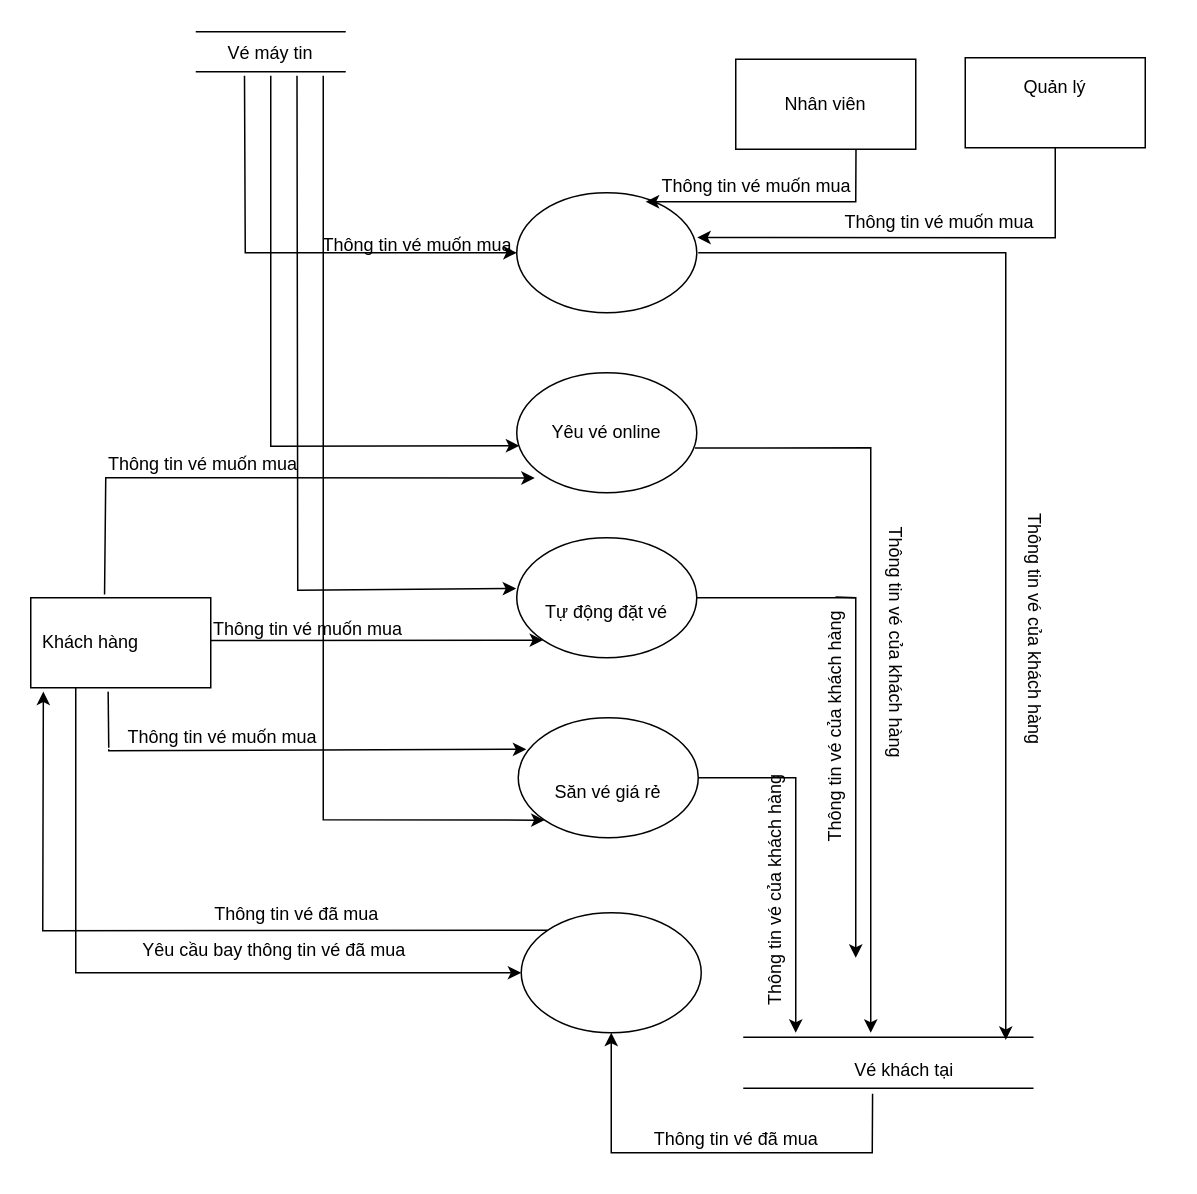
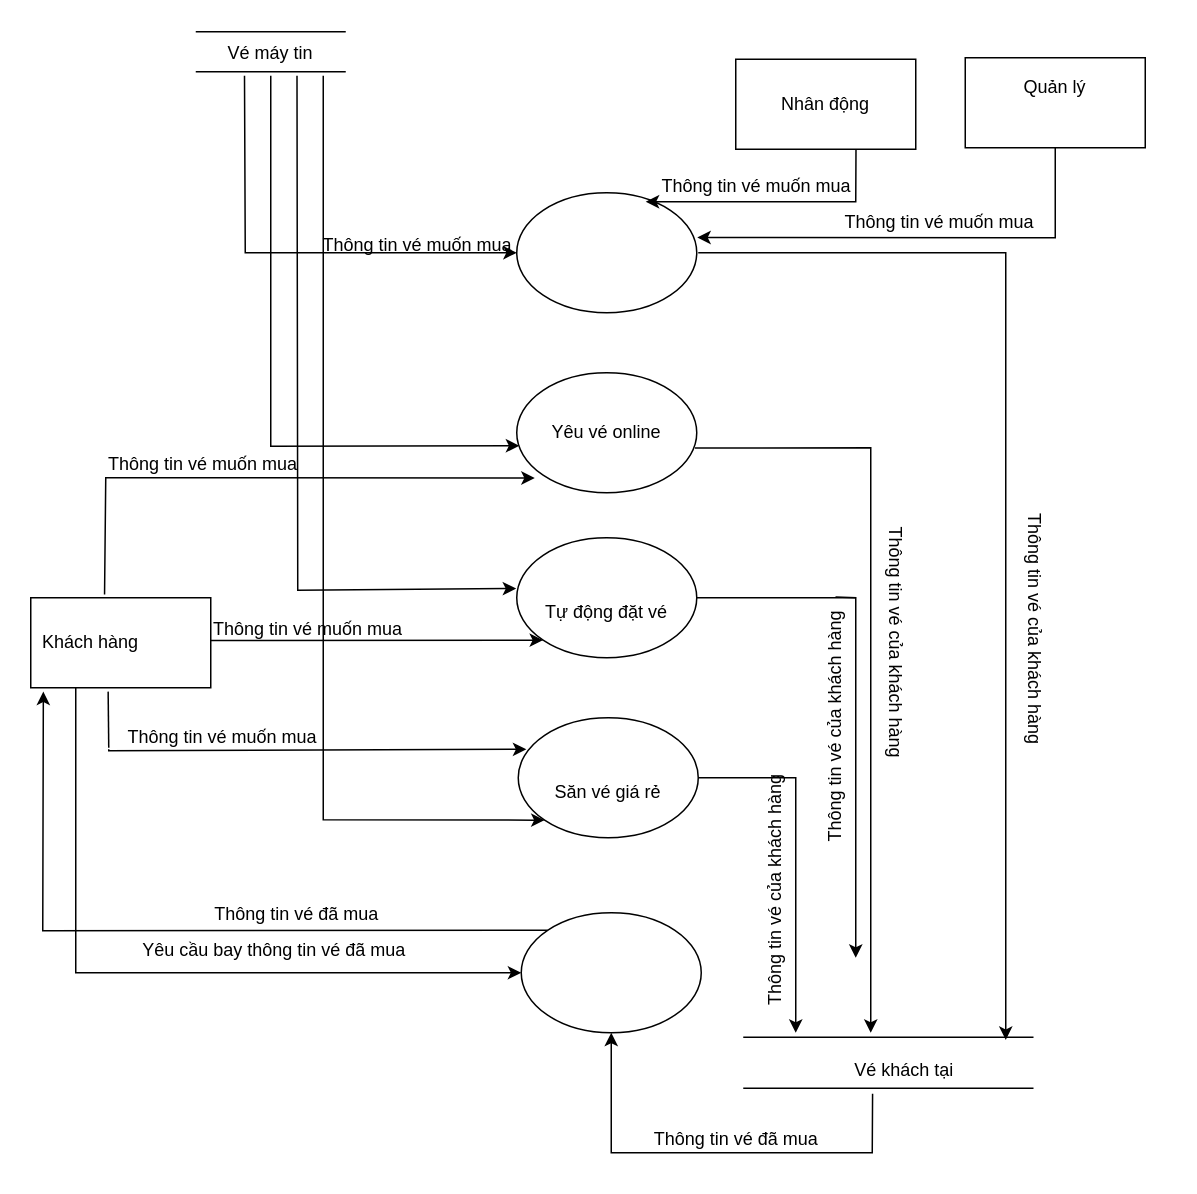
  <mxCell id="0" />
  <mxCell id="1" parent="0" />
  <mxCell id="2" value="" style="shape=link;html=1;rounded=0;width=26.552;" parent="1" edge="1"><mxGeometry width="100" relative="1" as="geometry"><mxPoint x="130" y="34" as="sourcePoint" /><mxPoint x="230" y="34" as="targetPoint" /><Array as="points"><mxPoint x="170" y="34" /></Array></mxGeometry></mxCell>
  <mxCell id="3" value="Vé máy tin" style="text;html=1;strokeColor=none;fillColor=none;align=center;verticalAlign=middle;whiteSpace=wrap;rounded=0;" parent="1" vertex="1"><mxGeometry x="145" y="20" width="70" height="30" as="geometry" /></mxCell>
  <mxCell id="4" value="" style="ellipse;whiteSpace=wrap;html=1;" parent="1" vertex="1"><mxGeometry x="344" y="128" width="120" height="80" as="geometry" /></mxCell>
  <mxCell id="5" value="" style="ellipse;whiteSpace=wrap;html=1;" parent="1" vertex="1"><mxGeometry x="344" y="248" width="120" height="80" as="geometry" /></mxCell>
  <mxCell id="6" value="Yêu vé online" style="text;html=1;strokeColor=none;fillColor=none;align=center;verticalAlign=middle;whiteSpace=wrap;rounded=0;" parent="1" vertex="1"><mxGeometry x="364" y="273" width="80" height="30" as="geometry" /></mxCell>
  <mxCell id="7" value="" style="ellipse;whiteSpace=wrap;html=1;" parent="1" vertex="1"><mxGeometry x="344" y="358" width="120" height="80" as="geometry" /></mxCell>
  <mxCell id="8" value="" style="ellipse;whiteSpace=wrap;html=1;" parent="1" vertex="1"><mxGeometry x="345" y="478" width="120" height="80" as="geometry" /></mxCell>
  <mxCell id="9" value="Săn vé giá rẻ" style="text;html=1;strokeColor=none;fillColor=none;align=center;verticalAlign=middle;whiteSpace=wrap;rounded=0;" parent="1" vertex="1"><mxGeometry x="365" y="513" width="80" height="30" as="geometry" /></mxCell>
  <mxCell id="10" value="Tự động đặt vé" style="text;html=1;strokeColor=none;fillColor=none;align=center;verticalAlign=middle;whiteSpace=wrap;rounded=0;" parent="1" vertex="1"><mxGeometry x="359" y="393" width="90" height="30" as="geometry" /></mxCell>
  <mxCell id="11" value="" style="rounded=0;whiteSpace=wrap;html=1;" parent="1" vertex="1"><mxGeometry x="20" y="398" width="120" height="60" as="geometry" /></mxCell>
  <mxCell id="12" value="Khách hàng" style="text;html=1;strokeColor=none;fillColor=none;align=center;verticalAlign=middle;whiteSpace=wrap;rounded=0;" parent="1" vertex="1"><mxGeometry x="25" y="413" width="70" height="30" as="geometry" /></mxCell>
  <mxCell id="13" value="" style="endArrow=classic;html=1;rounded=0;exitX=0.25;exitY=1;exitDx=0;exitDy=0;entryX=0;entryY=0.5;entryDx=0;entryDy=0;" parent="1" source="3" target="4" edge="1"><mxGeometry width="50" height="50" relative="1" as="geometry"><mxPoint x="300" y="288" as="sourcePoint" /><mxPoint x="260" y="278" as="targetPoint" /><Array as="points"><mxPoint x="163" y="168" /></Array></mxGeometry></mxCell>
  <mxCell id="14" value="" style="endArrow=classic;html=1;rounded=0;entryX=0.014;entryY=0.608;entryDx=0;entryDy=0;entryPerimeter=0;exitX=0.5;exitY=1;exitDx=0;exitDy=0;" parent="1" source="3" target="5" edge="1"><mxGeometry width="50" height="50" relative="1" as="geometry"><mxPoint x="300" y="288" as="sourcePoint" /><mxPoint x="350" y="238" as="targetPoint" /><Array as="points"><mxPoint x="180" y="175" /><mxPoint x="180" y="297" /></Array></mxGeometry></mxCell>
  <mxCell id="15" value="" style="endArrow=classic;html=1;rounded=0;exitX=0.75;exitY=1;exitDx=0;exitDy=0;entryX=-0.003;entryY=0.423;entryDx=0;entryDy=0;entryPerimeter=0;" parent="1" source="3" target="7" edge="1"><mxGeometry width="50" height="50" relative="1" as="geometry"><mxPoint x="221" y="443" as="sourcePoint" /><mxPoint x="340" y="393" as="targetPoint" /><Array as="points"><mxPoint x="198" y="393" /></Array></mxGeometry></mxCell>
  <mxCell id="16" value="" style="endArrow=classic;html=1;rounded=0;exitX=1;exitY=1;exitDx=0;exitDy=0;entryX=0;entryY=1;entryDx=0;entryDy=0;" parent="1" source="3" target="8" edge="1"><mxGeometry width="50" height="50" relative="1" as="geometry"><mxPoint x="300" y="288" as="sourcePoint" /><mxPoint x="270" y="518.667" as="targetPoint" /><Array as="points"><mxPoint x="215" y="546" /></Array></mxGeometry></mxCell>
  <mxCell id="17" value="" style="rounded=0;whiteSpace=wrap;html=1;" parent="1" vertex="1"><mxGeometry x="490" y="39" width="120" height="60" as="geometry" /></mxCell>
- <mxCell id="18" value="Nhân viên" style="text;html=1;strokeColor=none;fillColor=none;align=center;verticalAlign=middle;whiteSpace=wrap;rounded=0;" parent="1" vertex="1"><mxGeometry x="515" y="54" width="70" height="30" as="geometry" /></mxCell>
+ <mxCell id="18" value="Nhân động" style="text;html=1;strokeColor=none;fillColor=none;align=center;verticalAlign=middle;whiteSpace=wrap;rounded=0;" parent="1" vertex="1"><mxGeometry x="515" y="54" width="70" height="30" as="geometry" /></mxCell>
  <mxCell id="19" value="" style="rounded=0;whiteSpace=wrap;html=1;" parent="1" vertex="1"><mxGeometry x="643" y="38" width="120" height="60" as="geometry" /></mxCell>
  <mxCell id="20" value="Quản lý" style="text;html=1;strokeColor=none;fillColor=none;align=center;verticalAlign=middle;whiteSpace=wrap;rounded=0;" parent="1" vertex="1"><mxGeometry x="668" y="43" width="70" height="30" as="geometry" /></mxCell>
  <mxCell id="21" value="" style="shape=link;html=1;rounded=0;width=34;entryX=0.9;entryY=0.333;entryDx=0;entryDy=0;entryPerimeter=0;" parent="1" target="22" edge="1"><mxGeometry width="100" relative="1" as="geometry"><mxPoint x="495" y="708" as="sourcePoint" /><mxPoint x="695" y="708" as="targetPoint" /></mxGeometry></mxCell>
  <mxCell id="22" value="Vé khách tại" style="text;html=1;strokeColor=none;fillColor=none;align=center;verticalAlign=middle;whiteSpace=wrap;rounded=0;" parent="1" vertex="1"><mxGeometry x="495" y="698" width="215" height="30" as="geometry" /></mxCell>
  <mxCell id="23" value="" style="endArrow=classic;html=1;rounded=0;entryX=0.1;entryY=0.877;entryDx=0;entryDy=0;entryPerimeter=0;exitX=0.41;exitY=-0.037;exitDx=0;exitDy=0;exitPerimeter=0;" parent="1" source="11" target="5" edge="1"><mxGeometry width="50" height="50" relative="1" as="geometry"><mxPoint x="70" y="388" as="sourcePoint" /><mxPoint x="320" y="358" as="targetPoint" /><Array as="points"><mxPoint x="70" y="318" /></Array></mxGeometry></mxCell>
  <mxCell id="24" value="" style="endArrow=classic;html=1;rounded=0;exitX=0;exitY=0.75;exitDx=0;exitDy=0;entryX=0;entryY=1;entryDx=0;entryDy=0;" parent="1" source="29" target="7" edge="1"><mxGeometry width="50" height="50" relative="1" as="geometry"><mxPoint x="140" y="407" as="sourcePoint" /><mxPoint x="280" y="402" as="targetPoint" /></mxGeometry></mxCell>
  <mxCell id="25" value="" style="endArrow=classic;html=1;rounded=0;entryX=0.045;entryY=0.263;entryDx=0;entryDy=0;entryPerimeter=0;startArrow=none;" parent="1" target="8" edge="1"><mxGeometry width="50" height="50" relative="1" as="geometry"><mxPoint x="72" y="499" as="sourcePoint" /><mxPoint x="320" y="358" as="targetPoint" /><Array as="points"><mxPoint x="72" y="500" /></Array></mxGeometry></mxCell>
  <mxCell id="26" value="" style="endArrow=classic;html=1;rounded=0;exitX=0.668;exitY=1.007;exitDx=0;exitDy=0;exitPerimeter=0;" parent="1" edge="1" source="17"><mxGeometry width="50" height="50" relative="1" as="geometry"><mxPoint x="490" y="98" as="sourcePoint" /><mxPoint x="430" y="134" as="targetPoint" /><Array as="points"><mxPoint x="570" y="134" /></Array></mxGeometry></mxCell>
  <mxCell id="27" value="" style="endArrow=classic;html=1;rounded=0;entryX=1.003;entryY=0.373;entryDx=0;entryDy=0;entryPerimeter=0;exitX=0.5;exitY=1;exitDx=0;exitDy=0;" parent="1" source="19" target="4" edge="1"><mxGeometry width="50" height="50" relative="1" as="geometry"><mxPoint x="620" y="328" as="sourcePoint" /><mxPoint x="320" y="358" as="targetPoint" /><Array as="points"><mxPoint x="703" y="158" /></Array></mxGeometry></mxCell>
  <mxCell id="28" value="Thông tin vé muốn mua" style="text;html=1;strokeColor=none;fillColor=none;align=center;verticalAlign=middle;whiteSpace=wrap;rounded=0;" parent="1" vertex="1"><mxGeometry x="70" y="294" width="130" height="30" as="geometry" /></mxCell>
  <mxCell id="29" value="Thông tin vé muốn mua" style="text;html=1;strokeColor=none;fillColor=none;align=center;verticalAlign=middle;whiteSpace=wrap;rounded=0;" parent="1" vertex="1"><mxGeometry x="140" y="404" width="130" height="30" as="geometry" /></mxCell>
  <mxCell id="30" value="" style="endArrow=none;html=1;rounded=0;exitX=0.43;exitY=1.043;exitDx=0;exitDy=0;exitPerimeter=0;" parent="1" source="11" edge="1"><mxGeometry width="50" height="50" relative="1" as="geometry"><mxPoint x="71.6" y="460.58" as="sourcePoint" /><mxPoint x="72" y="498" as="targetPoint" /><Array as="points" /></mxGeometry></mxCell>
  <mxCell id="31" value="Thông tin vé muốn mua" style="text;html=1;strokeColor=none;fillColor=none;align=center;verticalAlign=middle;whiteSpace=wrap;rounded=0;" parent="1" vertex="1"><mxGeometry x="83" y="476" width="130" height="30" as="geometry" /></mxCell>
  <mxCell id="32" value="" style="ellipse;whiteSpace=wrap;html=1;" parent="1" vertex="1"><mxGeometry x="347" y="608" width="120" height="80" as="geometry" /></mxCell>
  <mxCell id="33" value="" style="endArrow=classic;html=1;rounded=0;entryX=0;entryY=0.5;entryDx=0;entryDy=0;exitX=0.25;exitY=1;exitDx=0;exitDy=0;" parent="1" source="11" target="32" edge="1"><mxGeometry width="50" height="50" relative="1" as="geometry"><mxPoint x="370" y="468" as="sourcePoint" /><mxPoint x="420" y="418" as="targetPoint" /><Array as="points"><mxPoint x="50" y="648" /></Array></mxGeometry></mxCell>
  <mxCell id="34" value="Yêu cầu bay thông tin vé đã mua" style="text;html=1;strokeColor=none;fillColor=none;align=center;verticalAlign=middle;whiteSpace=wrap;rounded=0;" parent="1" vertex="1"><mxGeometry x="85" y="618" width="195" height="30" as="geometry" /></mxCell>
  <mxCell id="35" value="" style="endArrow=classic;html=1;rounded=0;exitX=0.99;exitY=0.628;exitDx=0;exitDy=0;exitPerimeter=0;" parent="1" source="5" edge="1"><mxGeometry width="50" height="50" relative="1" as="geometry"><mxPoint x="370" y="468" as="sourcePoint" /><mxPoint x="580" y="688" as="targetPoint" /><Array as="points"><mxPoint x="580" y="298" /></Array></mxGeometry></mxCell>
  <mxCell id="36" value="" style="endArrow=classic;html=1;rounded=0;exitX=1;exitY=0.5;exitDx=0;exitDy=0;startArrow=none;" parent="1" source="39" edge="1"><mxGeometry width="50" height="50" relative="1" as="geometry"><mxPoint x="370" y="468" as="sourcePoint" /><mxPoint x="570" y="638" as="targetPoint" /><Array as="points"><mxPoint x="570" y="398" /></Array></mxGeometry></mxCell>
  <mxCell id="37" value="" style="endArrow=classic;html=1;rounded=0;exitX=1;exitY=0.5;exitDx=0;exitDy=0;" parent="1" source="8" edge="1"><mxGeometry width="50" height="50" relative="1" as="geometry"><mxPoint x="370" y="468" as="sourcePoint" /><mxPoint x="530" y="688" as="targetPoint" /><Array as="points"><mxPoint x="530" y="518" /></Array></mxGeometry></mxCell>
  <mxCell id="38" value="Thông tin vé của khách hàng" style="text;html=1;strokeColor=none;fillColor=none;align=center;verticalAlign=middle;whiteSpace=wrap;rounded=0;rotation=90;" parent="1" vertex="1"><mxGeometry x="510" y="413" width="173" height="30" as="geometry" /></mxCell>
  <mxCell id="39" value="Thông tin vé của khách hàng" style="text;html=1;strokeColor=none;fillColor=none;align=center;verticalAlign=middle;whiteSpace=wrap;rounded=0;rotation=-90;" parent="1" vertex="1"><mxGeometry x="470" y="469" width="173" height="30" as="geometry" /></mxCell>
  <mxCell id="40" value="" style="endArrow=none;html=1;rounded=0;exitX=1;exitY=0.5;exitDx=0;exitDy=0;" parent="1" source="7" edge="1"><mxGeometry width="50" height="50" relative="1" as="geometry"><mxPoint x="464" y="398" as="sourcePoint" /><mxPoint x="570" y="398" as="targetPoint" /><Array as="points" /></mxGeometry></mxCell>
  <mxCell id="41" value="Thông tin vé của khách hàng" style="text;html=1;strokeColor=none;fillColor=none;align=center;verticalAlign=middle;whiteSpace=wrap;rounded=0;rotation=-90;" parent="1" vertex="1"><mxGeometry x="430" y="578" width="173" height="30" as="geometry" /></mxCell>
  <mxCell id="42" value="" style="endArrow=classic;html=1;rounded=0;" parent="1" edge="1"><mxGeometry width="50" height="50" relative="1" as="geometry"><mxPoint x="465" y="168" as="sourcePoint" /><mxPoint x="670" y="692.8" as="targetPoint" /><Array as="points"><mxPoint x="670" y="168" /></Array></mxGeometry></mxCell>
  <mxCell id="43" value="Thông tin vé của khách hàng" style="text;html=1;strokeColor=none;fillColor=none;align=center;verticalAlign=middle;whiteSpace=wrap;rounded=0;rotation=90;" parent="1" vertex="1"><mxGeometry x="603" y="404" width="173" height="30" as="geometry" /></mxCell>
  <mxCell id="44" value="Thông tin vé muốn mua" style="text;html=1;strokeColor=none;fillColor=none;align=center;verticalAlign=middle;whiteSpace=wrap;rounded=0;" parent="1" vertex="1"><mxGeometry x="213" y="148" width="130" height="30" as="geometry" /></mxCell>
  <mxCell id="45" value="" style="endArrow=classic;html=1;rounded=0;entryX=0.5;entryY=1;entryDx=0;entryDy=0;exitX=0.401;exitY=1.02;exitDx=0;exitDy=0;exitPerimeter=0;" parent="1" source="22" target="32" edge="1"><mxGeometry width="50" height="50" relative="1" as="geometry"><mxPoint x="370" y="568" as="sourcePoint" /><mxPoint x="420" y="518" as="targetPoint" /><Array as="points"><mxPoint x="581" y="768" /><mxPoint x="407" y="768" /></Array></mxGeometry></mxCell>
  <mxCell id="46" value="" style="endArrow=classic;html=1;rounded=0;exitX=0;exitY=0;exitDx=0;exitDy=0;entryX=0.07;entryY=1.043;entryDx=0;entryDy=0;entryPerimeter=0;" parent="1" source="32" target="11" edge="1"><mxGeometry width="50" height="50" relative="1" as="geometry"><mxPoint x="370" y="568" as="sourcePoint" /><mxPoint x="420" y="518" as="targetPoint" /><Array as="points"><mxPoint x="28" y="620" /></Array></mxGeometry></mxCell>
  <mxCell id="47" value="Thông tin vé đã mua" style="text;html=1;strokeColor=none;fillColor=none;align=center;verticalAlign=middle;whiteSpace=wrap;rounded=0;" parent="1" vertex="1"><mxGeometry x="392.5" y="744" width="195" height="30" as="geometry" /></mxCell>
  <mxCell id="48" value="Thông tin vé đã mua" style="text;html=1;strokeColor=none;fillColor=none;align=center;verticalAlign=middle;whiteSpace=wrap;rounded=0;" parent="1" vertex="1"><mxGeometry x="100" y="594" width="195" height="30" as="geometry" /></mxCell>
  <mxCell id="49" value="Thông tin vé muốn mua" style="text;html=1;strokeColor=none;fillColor=none;align=center;verticalAlign=middle;whiteSpace=wrap;rounded=0;" vertex="1" parent="1"><mxGeometry x="560.5" y="133" width="130" height="30" as="geometry" /></mxCell>
  <mxCell id="50" value="Thông tin vé muốn mua" style="text;html=1;strokeColor=none;fillColor=none;align=center;verticalAlign=middle;whiteSpace=wrap;rounded=0;" vertex="1" parent="1"><mxGeometry x="438.5" y="109" width="130" height="30" as="geometry" /></mxCell>
